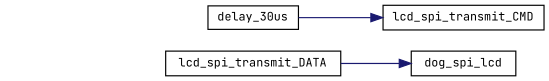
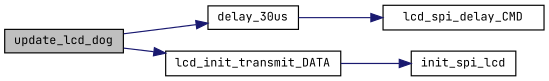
  digraph {
    fontname="JetBrains Mono"
    rankdir=LR
    node [color=black fillcolor=white fontname="JetBrains Mono" fontsize=10 shape=record style=filled]
    edge [color=midnightblue fontname="JetBrains Mono" fontsize=10 labelfontname=Helvetica labelfontsize=10 style=solid]
+   n1 [fillcolor=grey75 fontcolor=black height=0.2 label=update_lcd_dog width=0.4]
    n2 [height=0.2 label=delay_30us width=0.4]
-   n3 [height=0.2 label=lcd_spi_transmit_DATA width=0.4]
-   n4 [height=0.2 label=lcd_spi_transmit_CMD width=0.4]
-   n5 [height=0.2 label=dog_spi_lcd width=0.4]
+   n3 [height=0.2 label=lcd_init_transmit_DATA width=0.4]
+   n4 [height=0.2 label=lcd_spi_delay_CMD width=0.4]
+   n5 [height=0.2 label=init_spi_lcd width=0.4]
+   n1 -> n2
+   n1 -> n3
    n2 -> n4
    n3 -> n5
  }
